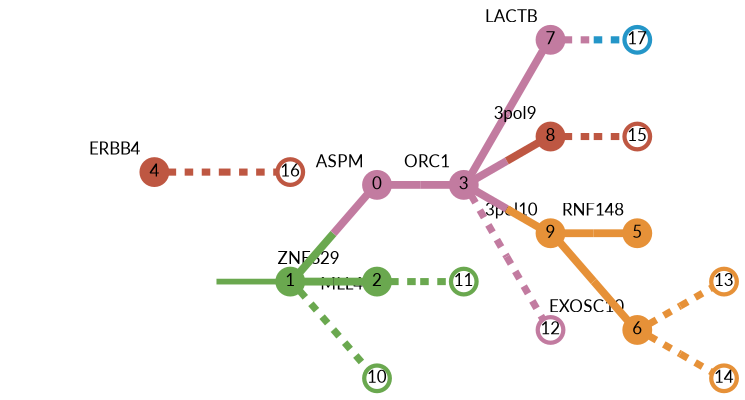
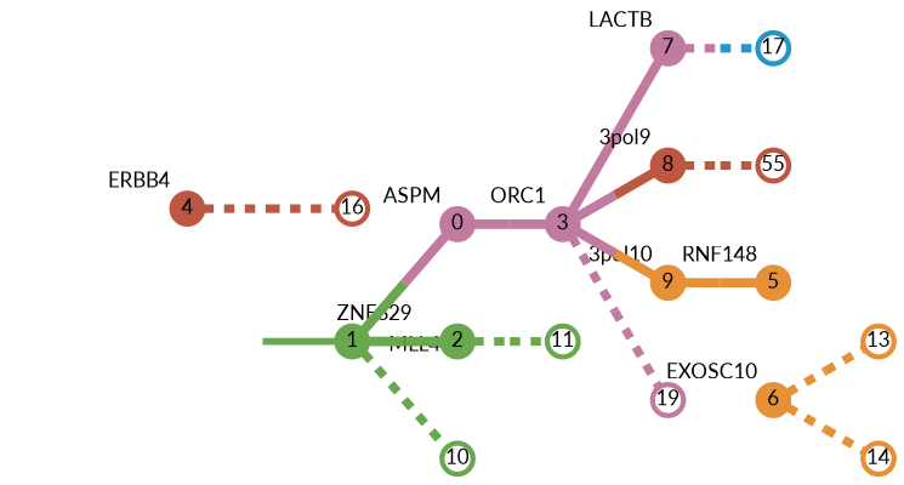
  strict digraph {
    forcelabels=true
    nodesep=0.7
    rankdir=LR
    ranksep=0.6
    splines=false
    node [color="#e69138ff" fillcolor="#e69138ff" fixedsize=true fontname=Lato fontsize="12pt" penwidth=3 shape=circle style=filled]
    edge [arrowsize=0 color="#e69138ff;0.5:#e69138ff" minlen=1.0 penwidth=5.5 style=solid]
    0 [color="#c27ba0ff" fillcolor="#c27ba0ff" height=0.25 xlabel=ASPM]
    3 [color="#c27ba0ff" fillcolor="#c27ba0ff" height=0.25 xlabel=ORC1]
    7 [color="#c27ba0ff" fillcolor="#c27ba0ff" height=0.25 xlabel=LACTB]
    8 [color="#be5742ff" fillcolor="#be5742ff" height=0.25 xlabel="3pol9"]
    9 [height=0.25 xlabel="3pol10"]
-   12 [color="#c27ba0ff" fillcolor="#c27ba0ff" height=0.25 style=solid]
+   12 [color="#c27ba0ff" fillcolor="#c27ba0ff" height=0.25 style=solid label=19]
    17 [color="#2496c8ff" fillcolor="#2496c8ff" height=0.25 style=solid]
-   15 [color="#be5742ff" fillcolor="#be5742ff" height=0.25 style=solid]
+   15 [color="#be5742ff" fillcolor="#be5742ff" height=0.25 style=solid label=55]
    5 [height=0.25 xlabel=RNF148]
    6 [height=0.25 xlabel=EXOSC10]
    1 [color="#6aa84fff" fillcolor="#6aa84fff" height=0.25 xlabel=ZNF829]
    2 [color="#6aa84fff" fillcolor="#6aa84fff" height=0.25 xlabel=MLL4]
    10 [color="#6aa84fff" fillcolor="#6aa84fff" height=0.25 style=solid]
    11 [color="#6aa84fff" fillcolor="#6aa84fff" height=0.25 style=solid]
    4 [color="#be5742ff" fillcolor="#be5742ff" height=0.25 xlabel=ERBB4]
    16 [color="#be5742ff" fillcolor="#be5742ff" height=0.25 style=solid]
    13 [height=0.25 style=solid]
    14 [height=0.25 style=solid]
    normal [style=invis xlabel=ZNF829 color="" fillcolor="" fixedsize="" fontname="" fontsize="" shape=""]
    0 -> 3 [color="#c27ba0ff;0.5:#c27ba0ff"]
    3 -> 7 [color="#c27ba0ff;0.5:#c27ba0ff"]
    3 -> 8 [color="#c27ba0ff;0.5:#be5742ff"]
    3 -> 9 [color="#c27ba0ff;0.5:#e69138ff"]
    3 -> 12 [color="#c27ba0ff;0.5:#c27ba0ff" penwidth=5 style=dashed]
    7 -> 17 [color="#c27ba0ff;0.5:#2496c8ff" penwidth=5 style=dashed]
    8 -> 15 [color="#be5742ff;0.5:#be5742ff" penwidth=5 style=dashed]
    9 -> 5
-   9 -> 6
    6 -> 13 [penwidth=5 style=dashed]
    6 -> 14 [penwidth=5 style=dashed]
    1 -> 0 [color="#6aa84fff;0.5:#c27ba0ff"]
    1 -> 2 [color="#6aa84fff;0.5:#6aa84fff"]
    1 -> 10 [color="#6aa84fff;0.5:#6aa84fff" penwidth=5 style=dashed]
    2 -> 11 [color="#6aa84fff;0.5:#6aa84fff" penwidth=5 style=dashed]
    4 -> 16 [color="#be5742ff;0.5:#be5742ff" penwidth=5 style=dashed]
    normal -> 1 [color="#6aa84fff" penwidth=4 minlen=""]
  }
